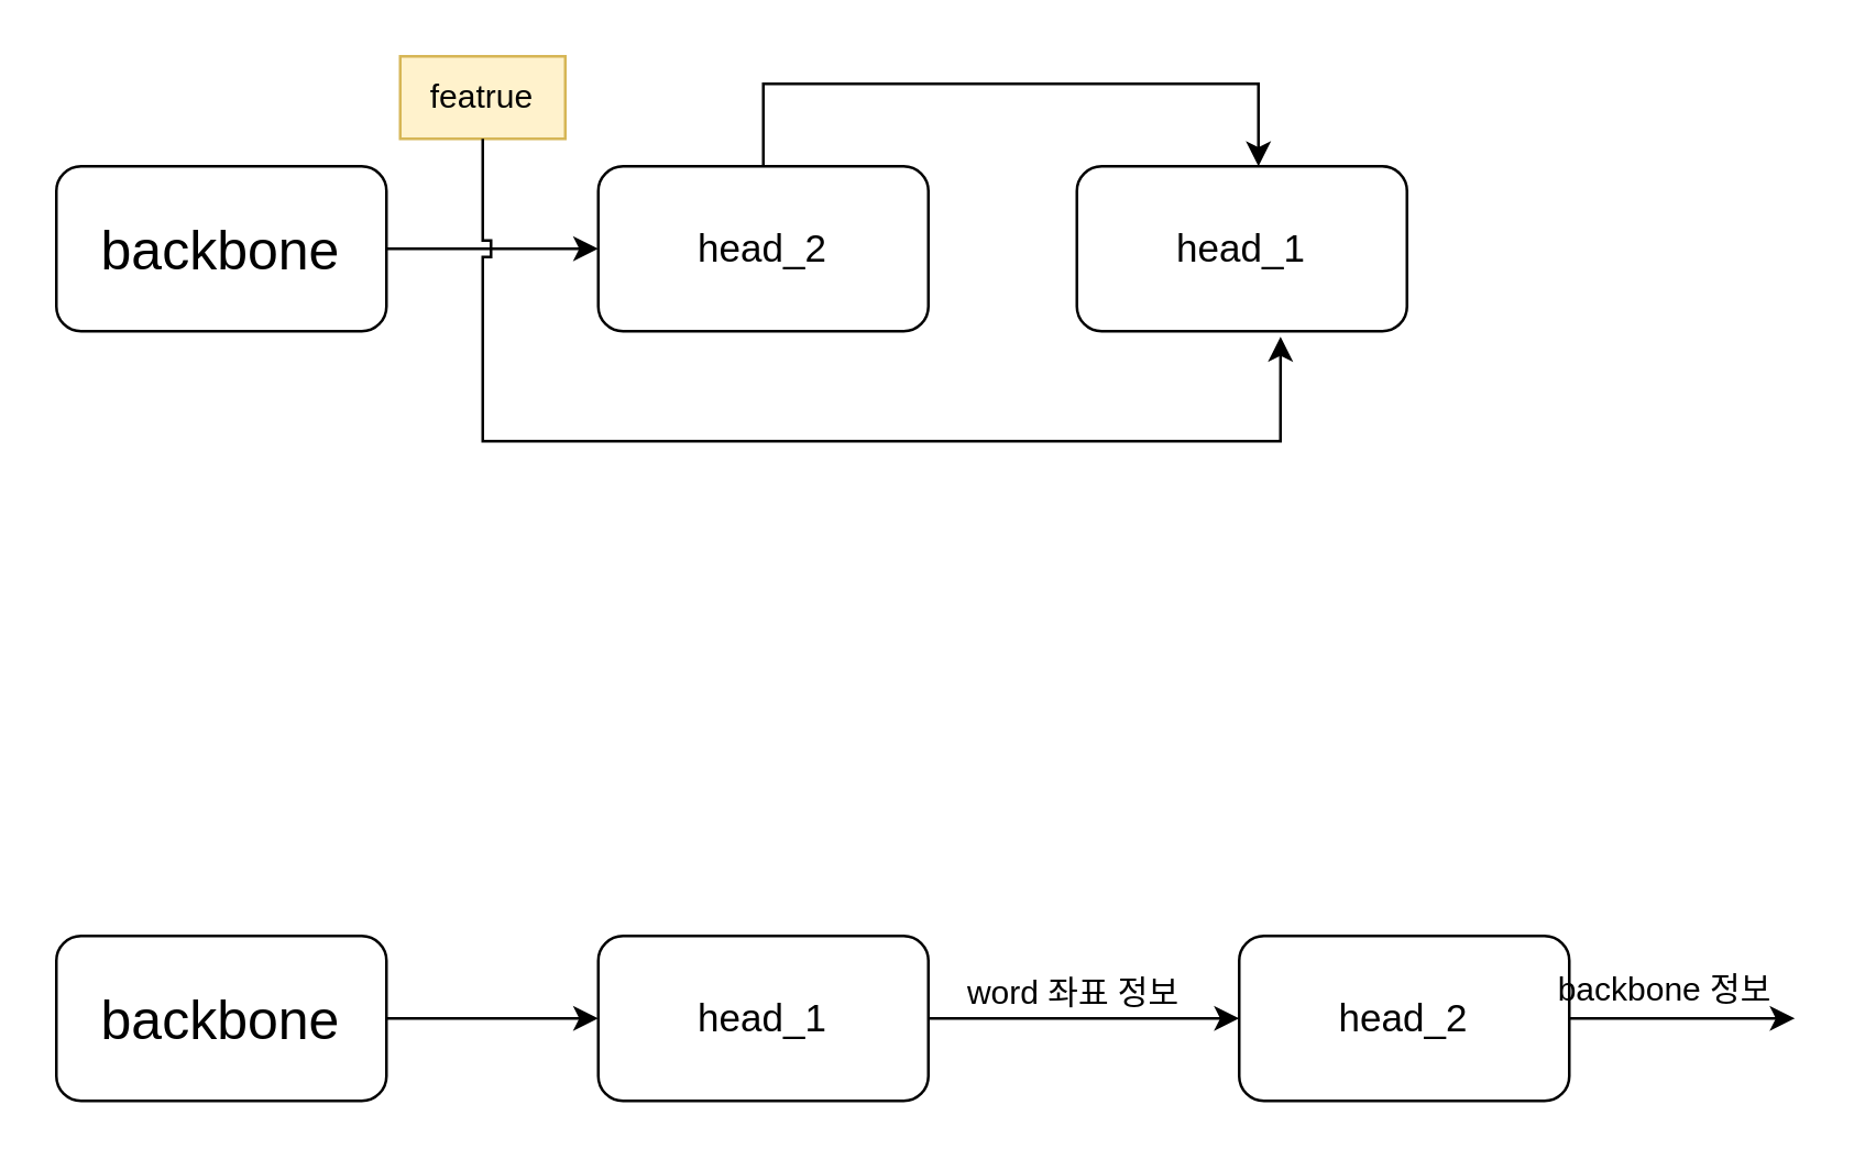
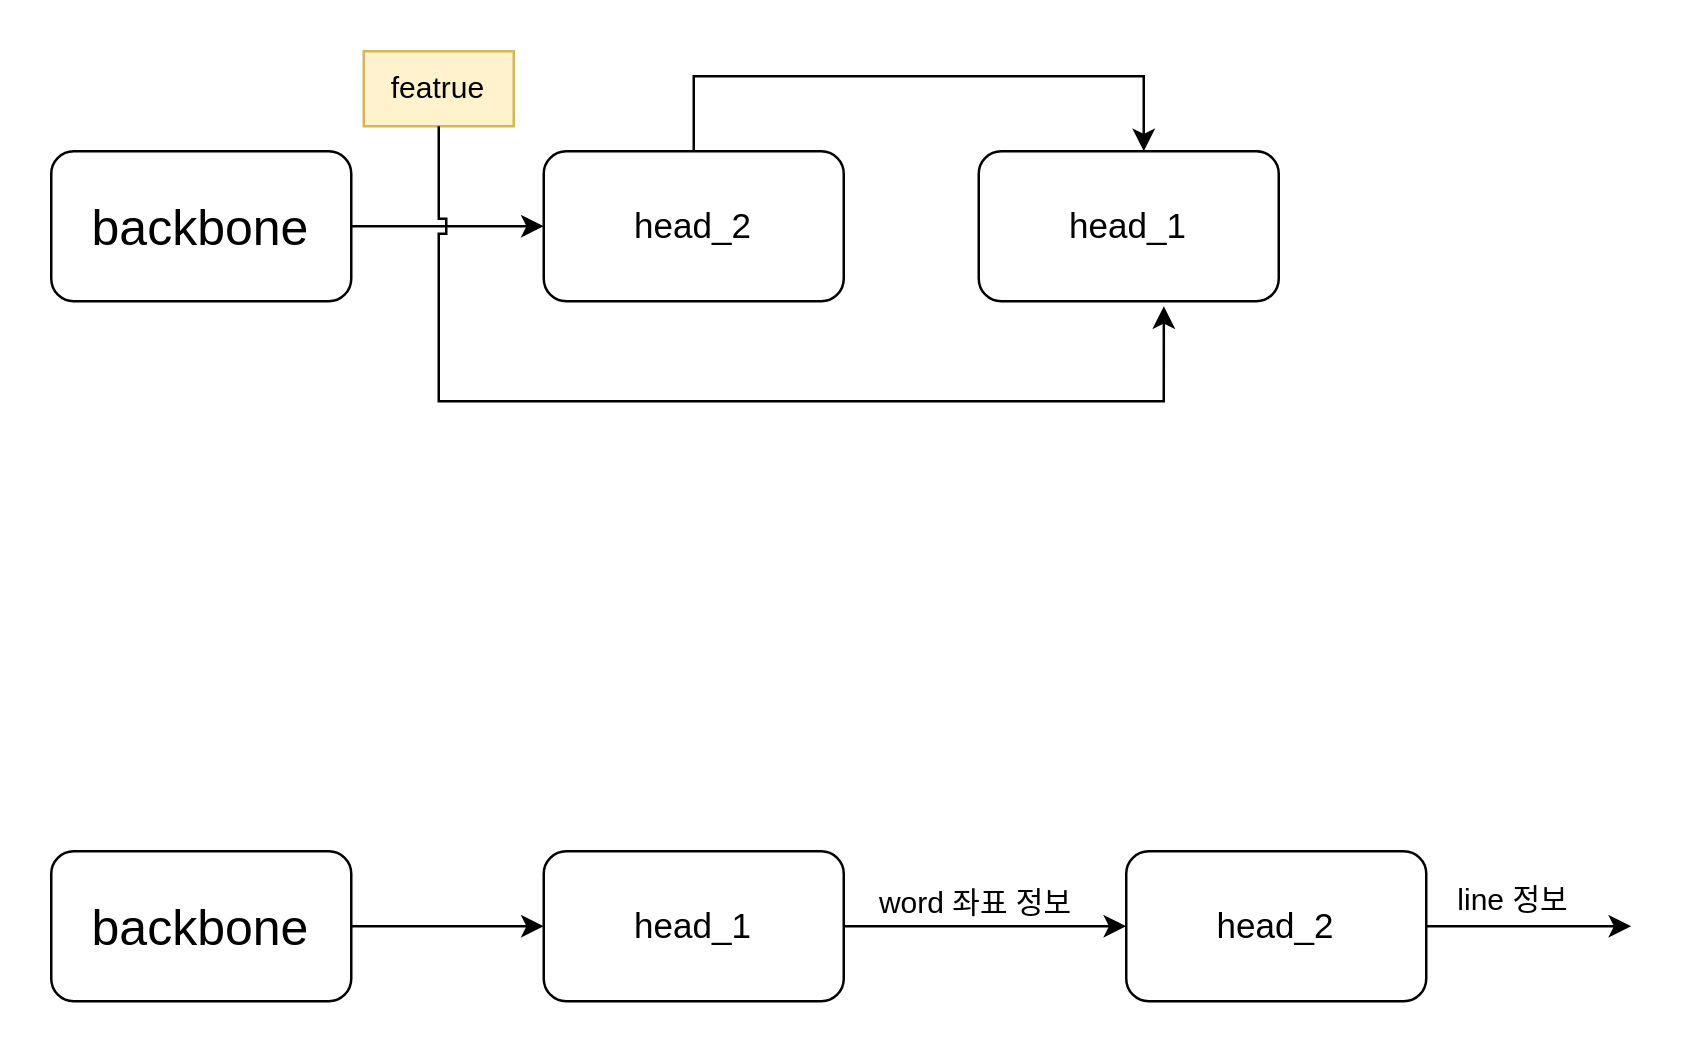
  <mxCell id="0" />
  <mxCell id="1" parent="0" />
  <mxCell id="2" value="featrue" style="text;html=1;strokeColor=#d6b656;fillColor=#fff2cc;align=center;verticalAlign=middle;whiteSpace=wrap;rounded=0;" vertex="1" parent="1"><mxGeometry x="145" y="20" width="60" height="30" as="geometry" /></mxCell>
  <mxCell id="3" value="&lt;font style=&quot;font-size: 20px;&quot;&gt;backbone&lt;br&gt;&lt;/font&gt;" style="rounded=1;whiteSpace=wrap;html=1;" vertex="1" parent="1"><mxGeometry x="20" y="60" width="120" height="60" as="geometry" /></mxCell>
  <mxCell id="4" value="" style="endArrow=classic;html=1;rounded=0;exitX=1;exitY=0.5;exitDx=0;exitDy=0;endFill=1;entryX=0;entryY=0.5;entryDx=0;entryDy=0;" edge="1" parent="1" source="3" target="6"><mxGeometry width="50" height="50" relative="1" as="geometry"><mxPoint x="150" y="19.5" as="sourcePoint" /><mxPoint x="240" y="19.5" as="targetPoint" /></mxGeometry></mxCell>
  <mxCell id="5" style="edgeStyle=orthogonalEdgeStyle;rounded=0;orthogonalLoop=1;jettySize=auto;html=1;exitX=0.5;exitY=0;exitDx=0;exitDy=0;" edge="1" parent="1" source="6"><mxGeometry relative="1" as="geometry"><mxPoint x="457" y="60" as="targetPoint" /><Array as="points"><mxPoint x="277" y="30" /><mxPoint x="457" y="30" /><mxPoint x="457" y="60" /></Array></mxGeometry></mxCell>
  <mxCell id="6" value="&lt;font style=&quot;font-size: 14px;&quot;&gt;head_2&lt;/font&gt;" style="rounded=1;whiteSpace=wrap;html=1;" vertex="1" parent="1"><mxGeometry x="217" y="60" width="120" height="60" as="geometry" /></mxCell>
  <mxCell id="7" value="&lt;font style=&quot;font-size: 14px;&quot;&gt;head_1&lt;/font&gt;" style="rounded=1;whiteSpace=wrap;html=1;" vertex="1" parent="1"><mxGeometry x="391" y="60" width="120" height="60" as="geometry" /></mxCell>
  <mxCell id="8" value="" style="endArrow=classic;html=1;rounded=0;exitX=0.5;exitY=1;exitDx=0;exitDy=0;entryX=0.617;entryY=1.033;entryDx=0;entryDy=0;entryPerimeter=0;jumpStyle=sharp;" edge="1" parent="1" source="2" target="7"><mxGeometry width="50" height="50" relative="1" as="geometry"><mxPoint x="310" y="130" as="sourcePoint" /><mxPoint x="360" y="80" as="targetPoint" /><Array as="points"><mxPoint x="175" y="160" /><mxPoint x="270" y="160" /><mxPoint x="465" y="160" /></Array></mxGeometry></mxCell>
  <mxCell id="9" value="&lt;font style=&quot;font-size: 20px;&quot;&gt;backbone&lt;br&gt;&lt;/font&gt;" style="rounded=1;whiteSpace=wrap;html=1;" vertex="1" parent="1"><mxGeometry x="20" y="340" width="120" height="60" as="geometry" /></mxCell>
  <mxCell id="10" value="" style="endArrow=classic;html=1;rounded=0;exitX=1;exitY=0.5;exitDx=0;exitDy=0;endFill=1;entryX=0;entryY=0.5;entryDx=0;entryDy=0;" edge="1" parent="1" source="9" target="12"><mxGeometry width="50" height="50" relative="1" as="geometry"><mxPoint x="150" y="299.5" as="sourcePoint" /><mxPoint x="240" y="299.5" as="targetPoint" /></mxGeometry></mxCell>
  <mxCell id="11" style="edgeStyle=orthogonalEdgeStyle;rounded=0;orthogonalLoop=1;jettySize=auto;html=1;exitX=1;exitY=0.5;exitDx=0;exitDy=0;entryX=0;entryY=0.5;entryDx=0;entryDy=0;" edge="1" parent="1" source="12" target="13"><mxGeometry relative="1" as="geometry"><mxPoint x="457" y="340" as="targetPoint" /><Array as="points"><mxPoint x="360" y="370" /><mxPoint x="360" y="370" /></Array></mxGeometry></mxCell>
  <mxCell id="12" value="&lt;font style=&quot;font-size: 14px;&quot;&gt;head_1&lt;/font&gt;" style="rounded=1;whiteSpace=wrap;html=1;" vertex="1" parent="1"><mxGeometry x="217" y="340" width="120" height="60" as="geometry" /></mxCell>
  <mxCell id="13" value="&lt;font style=&quot;font-size: 14px;&quot;&gt;head_2&lt;/font&gt;" style="rounded=1;whiteSpace=wrap;html=1;" vertex="1" parent="1"><mxGeometry x="450" y="340" width="120" height="60" as="geometry" /></mxCell>
  <mxCell id="14" value="word 좌표 정보" style="text;html=1;strokeColor=none;fillColor=none;align=center;verticalAlign=middle;whiteSpace=wrap;rounded=0;" vertex="1" parent="1"><mxGeometry x="325" y="341" width="130" height="40" as="geometry" /></mxCell>
  <mxCell id="15" value="" style="endArrow=classic;html=1;rounded=0;exitX=1;exitY=0.5;exitDx=0;exitDy=0;endFill=1;" edge="1" parent="1" source="13"><mxGeometry width="50" height="50" relative="1" as="geometry"><mxPoint x="150" y="380" as="sourcePoint" /><mxPoint x="652" y="370" as="targetPoint" /></mxGeometry></mxCell>
- <mxCell id="16" value="backbone 정보" style="text;html=1;strokeColor=none;fillColor=none;align=center;verticalAlign=middle;whiteSpace=wrap;rounded=0;" vertex="1" parent="1"><mxGeometry x="550" y="340" width="110" height="40" as="geometry" /></mxCell>
+ <mxCell id="16" value="line 정보" style="text;html=1;strokeColor=none;fillColor=none;align=center;verticalAlign=middle;whiteSpace=wrap;rounded=0;" vertex="1" parent="1"><mxGeometry x="550" y="340" width="110" height="40" as="geometry" /></mxCell>
